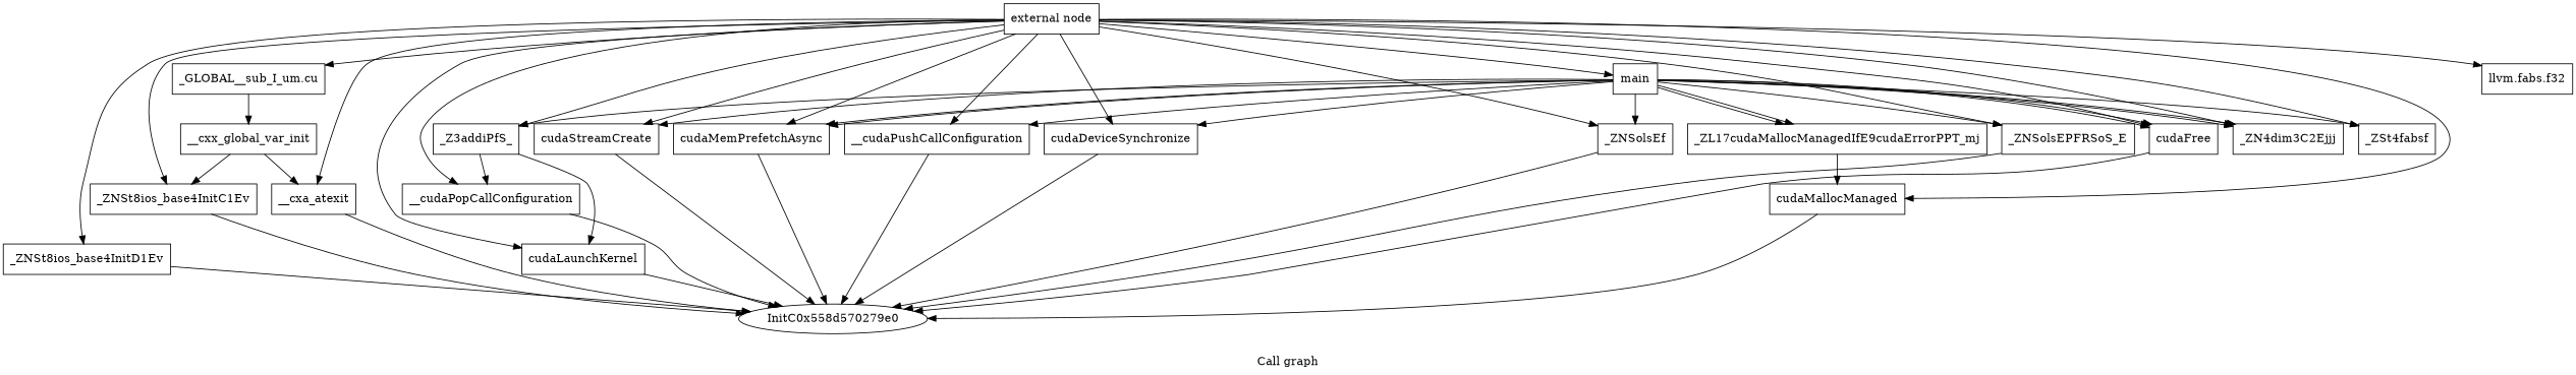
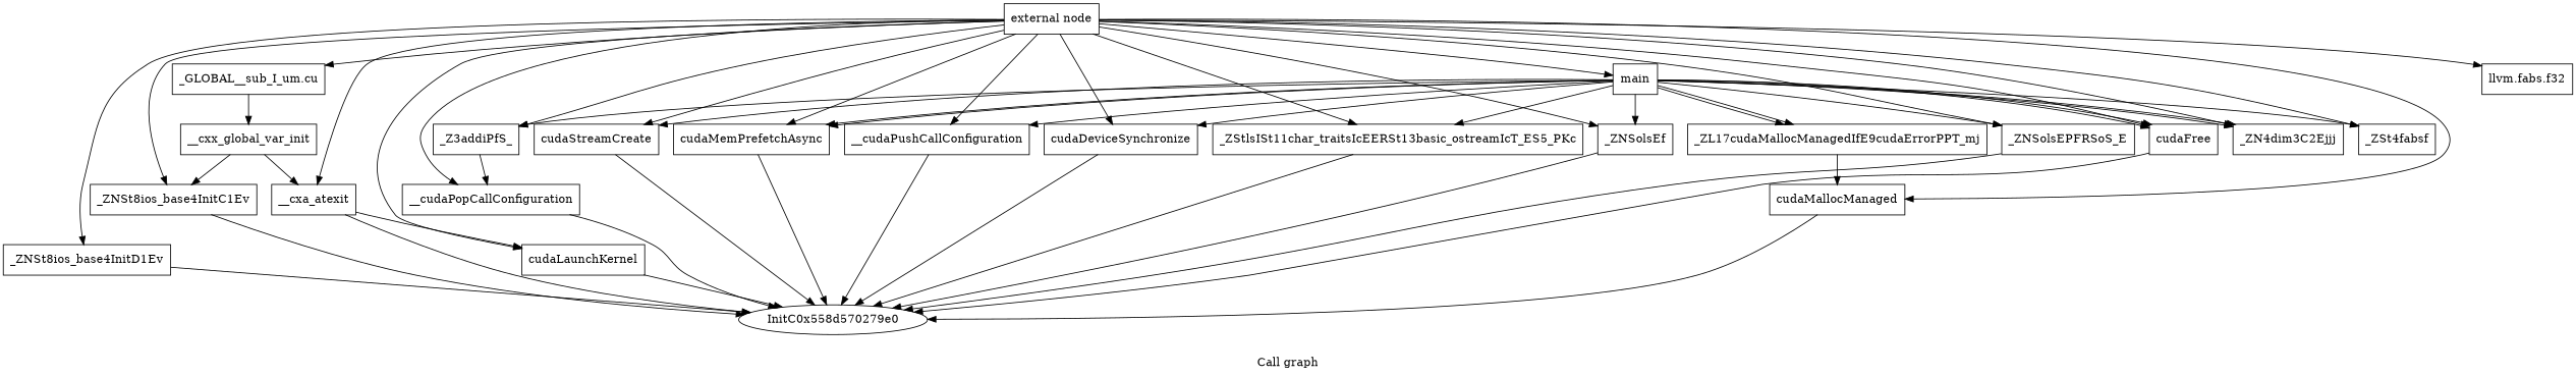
  digraph {
    label="Call graph"
    node [shape=record]
    n1 [label="{external node}"]
    n2 [label="{_ZNSt8ios_base4InitC1Ev}"]
    n3 [label="{_ZNSt8ios_base4InitD1Ev}"]
    n4 [label="{__cxa_atexit}"]
    n5 [label="{_Z3addiPfS_}"]
    n6 [label="{__cudaPopCallConfiguration}"]
    n7 [label="{cudaLaunchKernel}"]
    n8 [label="{main}"]
    n9 [label="{cudaStreamCreate}"]
    n10 [label="{cudaMemPrefetchAsync}"]
    n11 [label="{__cudaPushCallConfiguration}"]
    n12 [label="{_ZN4dim3C2Ejjj}"]
    n13 [label="{cudaDeviceSynchronize}"]
    n14 [label="{_ZSt4fabsf}"]
+   n15 [label="{_ZStlsISt11char_traitsIcEERSt13basic_ostreamIcT_ES5_PKc}"]
    n16 [label="{_ZNSolsEf}"]
    n17 [label="{_ZNSolsEPFRSoS_E}"]
    n18 [label="{cudaFree}"]
    n19 [label="{llvm.fabs.f32}"]
    n20 [label="{cudaMallocManaged}"]
    n21 [label="{_GLOBAL__sub_I_um.cu}"]
    n22 [label=InitC0x558d570279e0 shape=""]
    n23 [label="{_ZL17cudaMallocManagedIfE9cudaErrorPPT_mj}"]
    n24 [label="{__cxx_global_var_init}"]
    n1 -> n2
    n1 -> n3
    n1 -> n4
    n1 -> n5
    n1 -> n6
    n1 -> n7
    n1 -> n8
    n1 -> n9
    n1 -> n10
    n1 -> n11
    n1 -> n12
    n1 -> n13
    n1 -> n14
+   n1 -> n15
    n1 -> n16
    n1 -> n17
    n1 -> n18
    n1 -> n19
    n1 -> n20
    n1 -> n21
    n2 -> n22
    n3 -> n22
    n4 -> n22
    n5 -> n6
-   n5 -> n7
+   n4 -> n7
    n6 -> n22
    n7 -> n22
    n8 -> n5
    n8 -> n9
    n8 -> n10
    n8 -> n10
    n8 -> n11
    n8 -> n12
    n8 -> n12
    n8 -> n13
    n8 -> n14
+   n8 -> n15
    n8 -> n16
    n8 -> n17
    n8 -> n18
    n8 -> n18
    n8 -> n23
    n8 -> n23
    n9 -> n22
    n10 -> n22
    n11 -> n22
    n13 -> n22
+   n15 -> n22
    n16 -> n22
    n17 -> n22
    n18 -> n22
    n20 -> n22
    n21 -> n24
    n23 -> n20
    n24 -> n2
    n24 -> n4
  }
